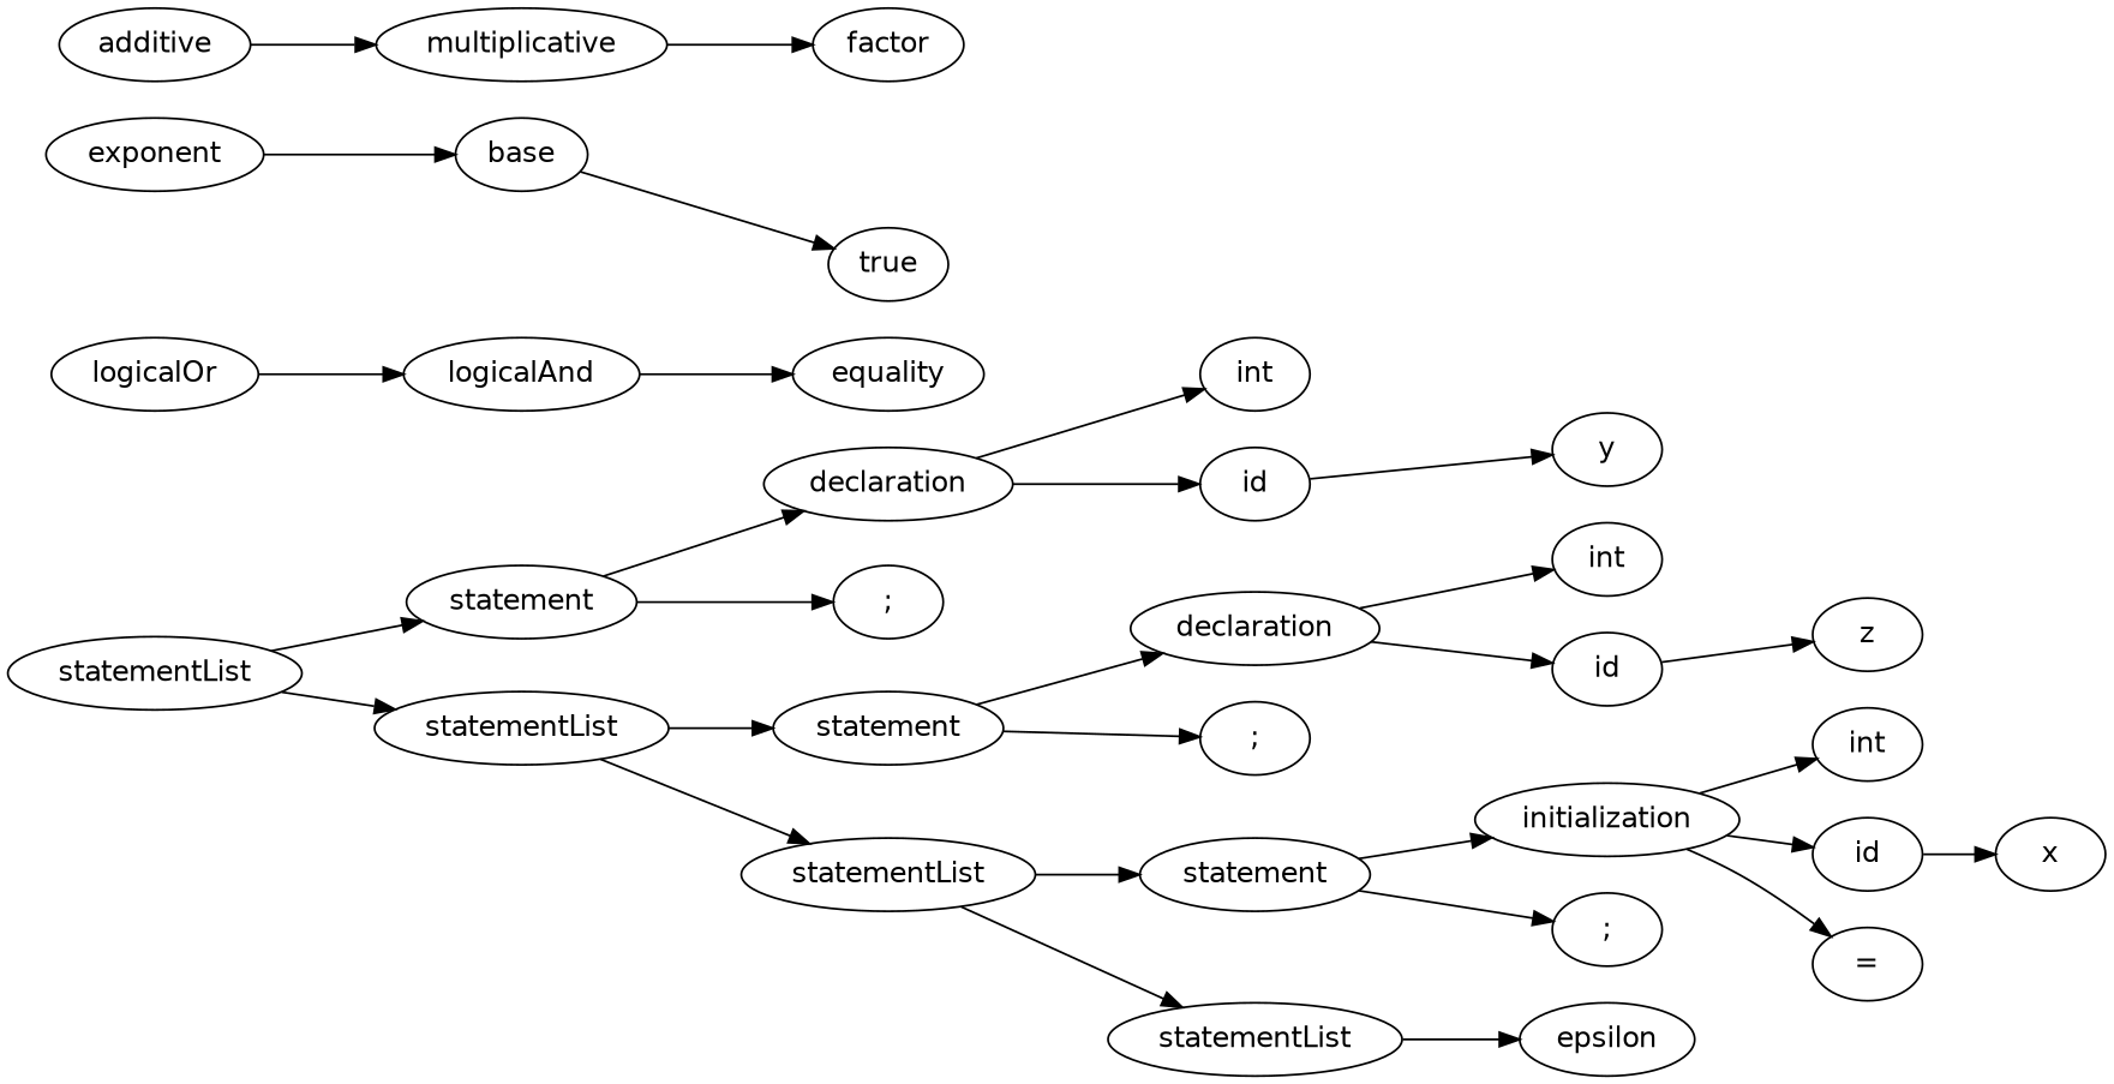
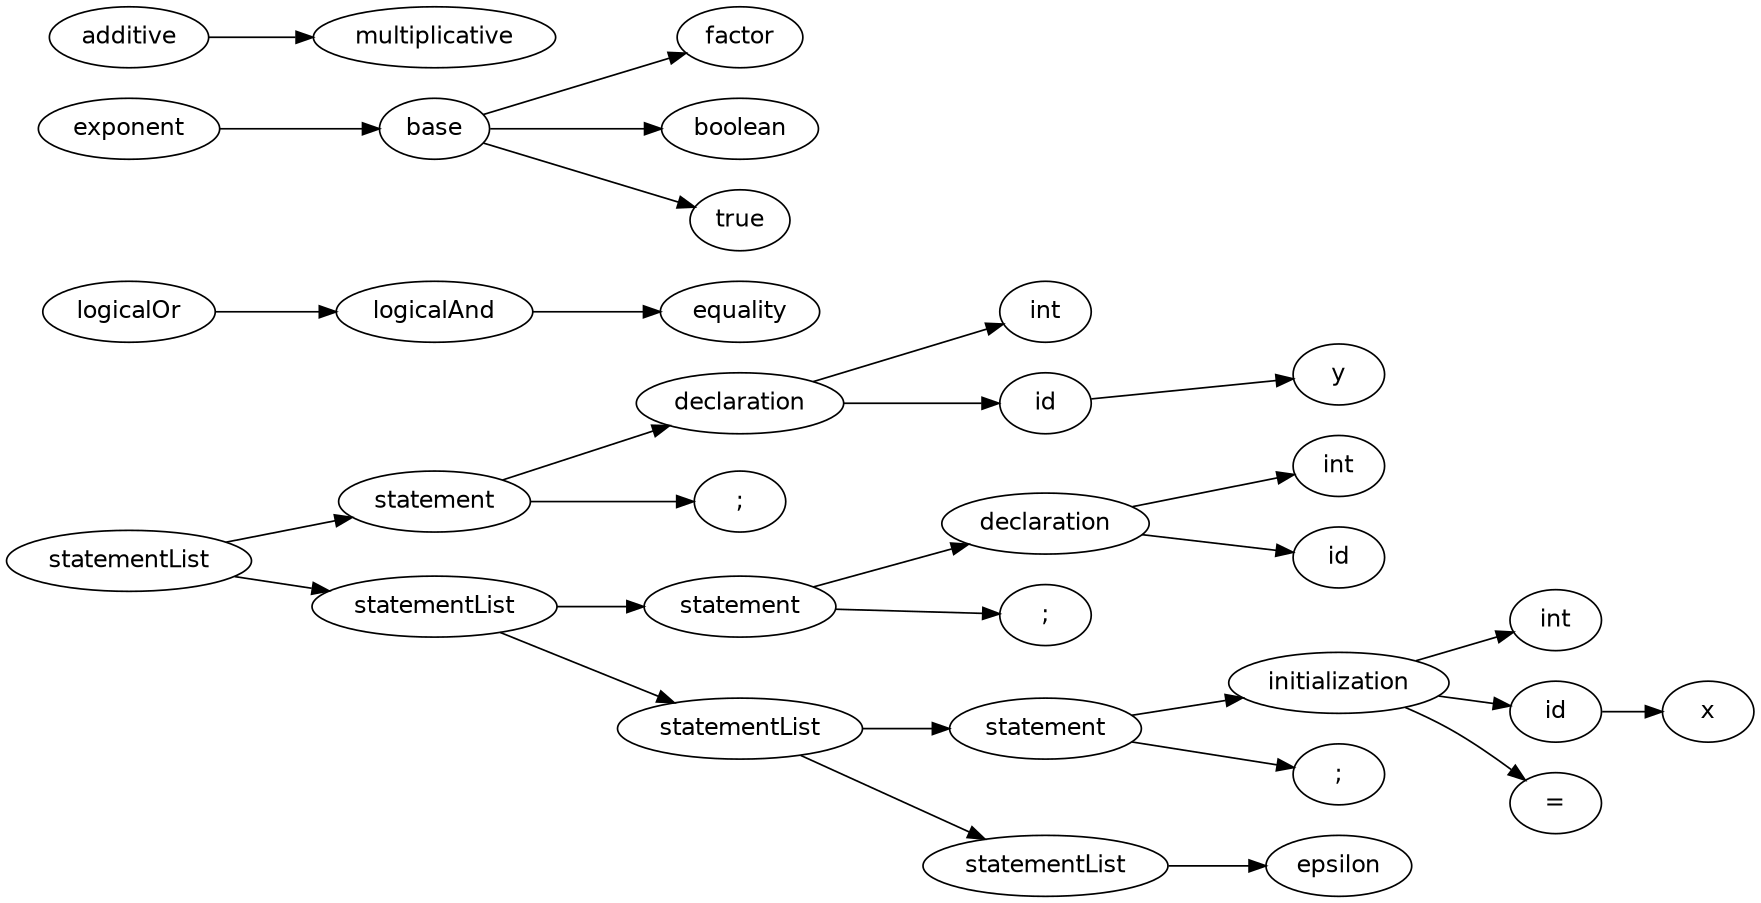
  digraph {
    fontname="DejaVu Sans"
    rankdir=LR
    node [fontname="DejaVu Sans"]
    edge [fontname="DejaVu Sans"]
    n1 [label=statementList]
    n2 [label=statement]
    n3 [label=statementList]
    n4 [label=declaration]
    n5 [label=";"]
    n6 [label=statement]
    n7 [label=statementList]
    n8 [label=int]
    n9 [label=id]
    n10 [label=y]
    n11 [label=declaration]
    n12 [label=";"]
    n13 [label=statement]
    n14 [label=statementList]
    n15 [label=int]
    n16 [label=id]
-   n17 [label=z]
    n18 [label=initialization]
    n19 [label=";"]
    n20 [label=epsilon]
    n21 [label=int]
    n22 [label=id]
    n23 [label="="]
    n24 [label=x]
    n25 [label=logicalOr]
    n26 [label=logicalAnd]
    n27 [label=equality]
    n28 [label=additive]
    n29 [label=multiplicative]
    n30 [label=factor]
    n31 [label=exponent]
    n32 [label=base]
+   n33 [label=boolean]
    n34 [label=true]
    n1 -> n2
    n1 -> n3
    n2 -> n4
    n2 -> n5
    n3 -> n6
    n3 -> n7
    n4 -> n8
    n4 -> n9
    n6 -> n11
    n6 -> n12
    n7 -> n13
    n7 -> n14
    n9 -> n10
    n11 -> n15
    n11 -> n16
    n13 -> n18
    n13 -> n19
    n14 -> n20
-   n16 -> n17
    n18 -> n21
    n18 -> n22
    n18 -> n23
    n22 -> n24
    n25 -> n26
    n26 -> n27
    n28 -> n29
-   n29 -> n30
+   n32 -> n30
    n31 -> n32
+   n32 -> n33
    n32 -> n34
  }
